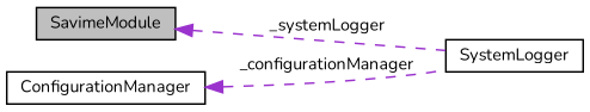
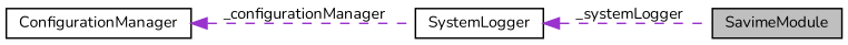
  digraph {
    fontname=Nunito
    rankdir=LR
    node [color=black fillcolor=white fontname=Nunito fontsize=10 shape=record style=filled]
    edge [color=darkorchid3 dir=back fontname=Nunito fontsize=10 labelfontname=Helvetica labelfontsize=10 style=dashed]
    n1 [fillcolor=grey75 fontcolor=black height=0.2 label=SavimeModule width=0.4]
    n2 [height=0.2 label=SystemLogger width=0.4]
    n3 [height=0.2 label=ConfigurationManager width=0.4]
-   n1 -> n2 [label=" _systemLogger"]
+   n2 -> n1 [label=" _systemLogger"]
    n3 -> n2 [label=" _configurationManager"]
  }
